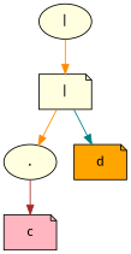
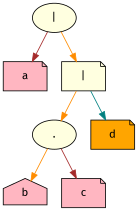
  digraph {
    fontname="Fira Sans"
    node [fillcolor=lightyellow fontname="Fira Sans" shape=note style=filled]
    edge [color=darkorange fontname="Fira Sans"]
    n1 [label="|" shape=ellipse]
+   n2 [fillcolor=lightpink label=a]
    n3 [label="|"]
    n4 [label="." shape=ellipse]
    n5 [fillcolor=orange label=d]
+   n6 [fillcolor=lightpink label=b shape=house]
    n7 [fillcolor=lightpink label=c]
+   n1 -> n2 [color=brown]
    n1 -> n3
    n3 -> n4
    n3 -> n5 [color=teal]
+   n4 -> n6
    n4 -> n7 [color=brown]
  }
